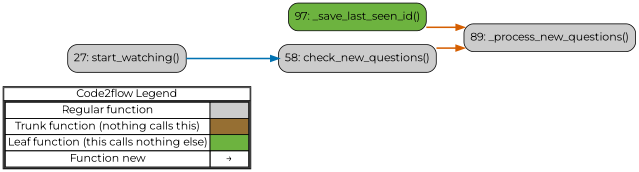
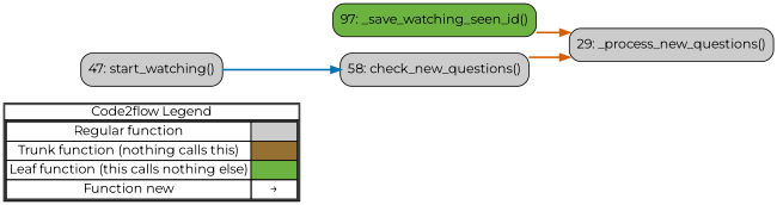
  digraph {
    concentrate=true
    fontname=Montserrat
    rankdir=LR
    splines=ortho
    node [fontname=Montserrat shape=rect fillcolor="#cccccc" style="rounded,filled"]
    edge [color="#D55E00" fontname=Montserrat penwidth=2]
    n1 [label=<         <table cellspacing="0" cellpadding="0" border="1"><tr><td>Code2flow Legend</td></tr><tr><td>         <table cellspacing="0">         <tr><td>Regular function</td><td width="50px" bgcolor='#cccccc'></td></tr>         <tr><td>Trunk function (nothing calls this)</td><td bgcolor='#966F33'></td></tr>         <tr><td>Leaf function (this calls nothing else)</td><td bgcolor='#6db33f'></td></tr>         <tr><td>Function new</td><td><font color='black'>&#8594;</font></td></tr>         </table></td></tr></table>         > margin=0 shape=none fillcolor="" style=""]
-   n2 [label="89: _process_new_questions()"]
-   n3 [fillcolor="#6db33f" label="97: _save_last_seen_id()"]
+   n2 [label="29: _process_new_questions()"]
+   n3 [fillcolor="#6db33f" label="97: _save_watching_seen_id()"]
    n4 [label="58: check_new_questions()"]
-   n5 [label="27: start_watching()"]
+   n5 [label="47: start_watching()"]
    subgraph sub_1 {
      label=legend
      rank=min
      n1
    }
    subgraph sub_2 {
      label="File: watcher"
      style=dotted
      subgraph sub_3 {
        label="Class: QuestionWatcher"
        style=dotted
        n2
        n3
        n4
        n5
      }
    }
    n3 -> n2
    n4 -> n2
    n5 -> n4 [color="#0072B2"]
  }
